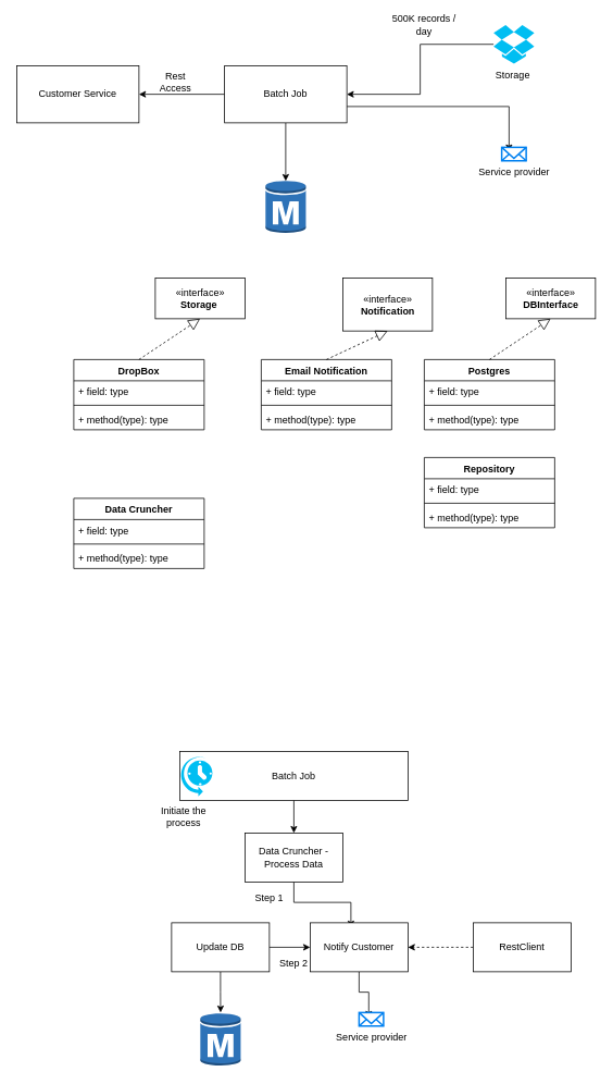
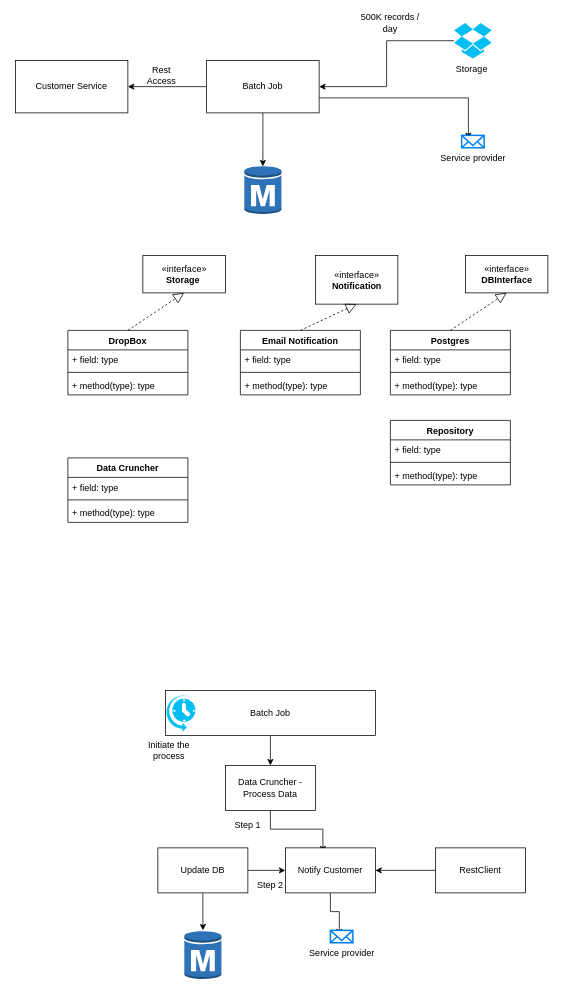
  <mxCell id="0" />
  <mxCell id="1" parent="0" />
  <mxCell id="2" style="edgeStyle=orthogonalEdgeStyle;rounded=0;orthogonalLoop=1;jettySize=auto;html=1;entryX=0.3;entryY=0.303;entryDx=0;entryDy=0;entryPerimeter=0;" parent="1" source="5" target="8" edge="1"><mxGeometry relative="1" as="geometry"><Array as="points"><mxPoint x="624" y="130" /></Array></mxGeometry></mxCell>
  <mxCell id="3" style="edgeStyle=orthogonalEdgeStyle;rounded=0;orthogonalLoop=1;jettySize=auto;html=1;entryX=0.5;entryY=0.02;entryDx=0;entryDy=0;entryPerimeter=0;" parent="1" source="5" target="9" edge="1"><mxGeometry relative="1" as="geometry" /></mxCell>
  <mxCell id="4" style="edgeStyle=orthogonalEdgeStyle;rounded=0;orthogonalLoop=1;jettySize=auto;html=1;entryX=1;entryY=0.5;entryDx=0;entryDy=0;" parent="1" source="5" target="52" edge="1"><mxGeometry relative="1" as="geometry" /></mxCell>
  <mxCell id="5" value="Batch Job" style="rounded=0;whiteSpace=wrap;html=1;" parent="1" vertex="1"><mxGeometry x="275" y="80" width="150" height="70" as="geometry" /></mxCell>
  <mxCell id="6" style="edgeStyle=orthogonalEdgeStyle;rounded=0;orthogonalLoop=1;jettySize=auto;html=1;entryX=1;entryY=0.5;entryDx=0;entryDy=0;" parent="1" source="7" target="5" edge="1"><mxGeometry relative="1" as="geometry" /></mxCell>
  <mxCell id="7" value="Storage&amp;nbsp;" style="verticalLabelPosition=bottom;html=1;verticalAlign=top;align=center;strokeColor=none;fillColor=#00BEF2;shape=mxgraph.azure.dropbox_code_source;" parent="1" vertex="1"><mxGeometry x="605" y="30" width="50" height="47.5" as="geometry" /></mxCell>
  <mxCell id="8" value="Service provider" style="html=1;verticalLabelPosition=bottom;align=center;labelBackgroundColor=#ffffff;verticalAlign=top;strokeWidth=2;strokeColor=#0080F0;shadow=0;dashed=0;shape=mxgraph.ios7.icons.mail;" parent="1" vertex="1"><mxGeometry x="615" y="180" width="30" height="16.5" as="geometry" /></mxCell>
  <mxCell id="9" value="" style="outlineConnect=0;dashed=0;verticalLabelPosition=bottom;verticalAlign=top;align=center;html=1;shape=mxgraph.aws3.rds_db_instance;fillColor=#2E73B8;gradientColor=none;" parent="1" vertex="1"><mxGeometry x="325.25" y="220" width="49.5" height="66" as="geometry" /></mxCell>
  <mxCell id="10" value="500K records / day" style="text;html=1;strokeColor=none;fillColor=none;align=center;verticalAlign=middle;whiteSpace=wrap;rounded=0;" parent="1" vertex="1"><mxGeometry x="475" y="20" width="90" height="20" as="geometry" /></mxCell>
  <mxCell id="11" value="DropBox" style="swimlane;fontStyle=1;align=center;verticalAlign=top;childLayout=stackLayout;horizontal=1;startSize=26;horizontalStack=0;resizeParent=1;resizeParentMax=0;resizeLast=0;collapsible=1;marginBottom=0;" parent="1" vertex="1"><mxGeometry x="90" y="440" width="160" height="86" as="geometry" /></mxCell>
  <mxCell id="12" value="+ field: type" style="text;strokeColor=none;fillColor=none;align=left;verticalAlign=top;spacingLeft=4;spacingRight=4;overflow=hidden;rotatable=0;points=[[0,0.5],[1,0.5]];portConstraint=eastwest;" parent="11" vertex="1"><mxGeometry y="26" width="160" height="26" as="geometry" /></mxCell>
  <mxCell id="13" value="" style="line;strokeWidth=1;fillColor=none;align=left;verticalAlign=middle;spacingTop=-1;spacingLeft=3;spacingRight=3;rotatable=0;labelPosition=right;points=[];portConstraint=eastwest;" parent="11" vertex="1"><mxGeometry y="52" width="160" height="8" as="geometry" /></mxCell>
  <mxCell id="14" value="+ method(type): type" style="text;strokeColor=none;fillColor=none;align=left;verticalAlign=top;spacingLeft=4;spacingRight=4;overflow=hidden;rotatable=0;points=[[0,0.5],[1,0.5]];portConstraint=eastwest;" parent="11" vertex="1"><mxGeometry y="60" width="160" height="26" as="geometry" /></mxCell>
  <mxCell id="15" value="«interface»&lt;br&gt;&lt;b&gt;Storage&amp;nbsp;&lt;/b&gt;" style="html=1;" parent="1" vertex="1"><mxGeometry x="190" y="340" width="110" height="50" as="geometry" /></mxCell>
  <mxCell id="16" value="" style="endArrow=block;dashed=1;endFill=0;endSize=12;html=1;entryX=0.5;entryY=1;entryDx=0;entryDy=0;exitX=0.5;exitY=0;exitDx=0;exitDy=0;" parent="1" source="11" target="15" edge="1"><mxGeometry width="160" relative="1" as="geometry"><mxPoint x="320" y="480" as="sourcePoint" /><mxPoint x="480" y="480" as="targetPoint" /></mxGeometry></mxCell>
  <mxCell id="17" value="Email Notification" style="swimlane;fontStyle=1;align=center;verticalAlign=top;childLayout=stackLayout;horizontal=1;startSize=26;horizontalStack=0;resizeParent=1;resizeParentMax=0;resizeLast=0;collapsible=1;marginBottom=0;" parent="1" vertex="1"><mxGeometry x="320" y="440" width="160" height="86" as="geometry" /></mxCell>
  <mxCell id="18" value="+ field: type" style="text;strokeColor=none;fillColor=none;align=left;verticalAlign=top;spacingLeft=4;spacingRight=4;overflow=hidden;rotatable=0;points=[[0,0.5],[1,0.5]];portConstraint=eastwest;" parent="17" vertex="1"><mxGeometry y="26" width="160" height="26" as="geometry" /></mxCell>
  <mxCell id="19" value="" style="line;strokeWidth=1;fillColor=none;align=left;verticalAlign=middle;spacingTop=-1;spacingLeft=3;spacingRight=3;rotatable=0;labelPosition=right;points=[];portConstraint=eastwest;" parent="17" vertex="1"><mxGeometry y="52" width="160" height="8" as="geometry" /></mxCell>
  <mxCell id="20" value="+ method(type): type" style="text;strokeColor=none;fillColor=none;align=left;verticalAlign=top;spacingLeft=4;spacingRight=4;overflow=hidden;rotatable=0;points=[[0,0.5],[1,0.5]];portConstraint=eastwest;" parent="17" vertex="1"><mxGeometry y="60" width="160" height="26" as="geometry" /></mxCell>
  <mxCell id="21" value="«interface»&lt;br&gt;&lt;b&gt;Notification&lt;/b&gt;" style="html=1;" parent="1" vertex="1"><mxGeometry x="420" y="340" width="110" height="65" as="geometry" /></mxCell>
  <mxCell id="22" value="" style="endArrow=block;dashed=1;endFill=0;endSize=12;html=1;entryX=0.5;entryY=1;entryDx=0;entryDy=0;exitX=0.5;exitY=0;exitDx=0;exitDy=0;" parent="1" source="17" target="21" edge="1"><mxGeometry width="160" relative="1" as="geometry"><mxPoint x="550" y="480" as="sourcePoint" /><mxPoint x="710" y="480" as="targetPoint" /></mxGeometry></mxCell>
  <mxCell id="23" value="Data Cruncher" style="swimlane;fontStyle=1;align=center;verticalAlign=top;childLayout=stackLayout;horizontal=1;startSize=26;horizontalStack=0;resizeParent=1;resizeParentMax=0;resizeLast=0;collapsible=1;marginBottom=0;" parent="1" vertex="1"><mxGeometry x="90" y="610" width="160" height="86" as="geometry" /></mxCell>
  <mxCell id="24" value="+ field: type" style="text;strokeColor=none;fillColor=none;align=left;verticalAlign=top;spacingLeft=4;spacingRight=4;overflow=hidden;rotatable=0;points=[[0,0.5],[1,0.5]];portConstraint=eastwest;" parent="23" vertex="1"><mxGeometry y="26" width="160" height="26" as="geometry" /></mxCell>
  <mxCell id="25" value="" style="line;strokeWidth=1;fillColor=none;align=left;verticalAlign=middle;spacingTop=-1;spacingLeft=3;spacingRight=3;rotatable=0;labelPosition=right;points=[];portConstraint=eastwest;" parent="23" vertex="1"><mxGeometry y="52" width="160" height="8" as="geometry" /></mxCell>
  <mxCell id="26" value="+ method(type): type" style="text;strokeColor=none;fillColor=none;align=left;verticalAlign=top;spacingLeft=4;spacingRight=4;overflow=hidden;rotatable=0;points=[[0,0.5],[1,0.5]];portConstraint=eastwest;" parent="23" vertex="1"><mxGeometry y="60" width="160" height="26" as="geometry" /></mxCell>
  <mxCell id="27" value="Postgres" style="swimlane;fontStyle=1;align=center;verticalAlign=top;childLayout=stackLayout;horizontal=1;startSize=26;horizontalStack=0;resizeParent=1;resizeParentMax=0;resizeLast=0;collapsible=1;marginBottom=0;" parent="1" vertex="1"><mxGeometry x="520" y="440" width="160" height="86" as="geometry" /></mxCell>
  <mxCell id="28" value="+ field: type" style="text;strokeColor=none;fillColor=none;align=left;verticalAlign=top;spacingLeft=4;spacingRight=4;overflow=hidden;rotatable=0;points=[[0,0.5],[1,0.5]];portConstraint=eastwest;" parent="27" vertex="1"><mxGeometry y="26" width="160" height="26" as="geometry" /></mxCell>
  <mxCell id="29" value="" style="line;strokeWidth=1;fillColor=none;align=left;verticalAlign=middle;spacingTop=-1;spacingLeft=3;spacingRight=3;rotatable=0;labelPosition=right;points=[];portConstraint=eastwest;" parent="27" vertex="1"><mxGeometry y="52" width="160" height="8" as="geometry" /></mxCell>
  <mxCell id="30" value="+ method(type): type" style="text;strokeColor=none;fillColor=none;align=left;verticalAlign=top;spacingLeft=4;spacingRight=4;overflow=hidden;rotatable=0;points=[[0,0.5],[1,0.5]];portConstraint=eastwest;" parent="27" vertex="1"><mxGeometry y="60" width="160" height="26" as="geometry" /></mxCell>
  <mxCell id="31" value="«interface»&lt;br&gt;&lt;b&gt;DBInterface&lt;/b&gt;" style="html=1;" parent="1" vertex="1"><mxGeometry x="620" y="340" width="110" height="50" as="geometry" /></mxCell>
  <mxCell id="32" value="" style="endArrow=block;dashed=1;endFill=0;endSize=12;html=1;entryX=0.5;entryY=1;entryDx=0;entryDy=0;exitX=0.5;exitY=0;exitDx=0;exitDy=0;" parent="1" source="27" target="31" edge="1"><mxGeometry width="160" relative="1" as="geometry"><mxPoint x="750" y="480" as="sourcePoint" /><mxPoint x="910" y="480" as="targetPoint" /></mxGeometry></mxCell>
  <mxCell id="33" value="Repository" style="swimlane;fontStyle=1;align=center;verticalAlign=top;childLayout=stackLayout;horizontal=1;startSize=26;horizontalStack=0;resizeParent=1;resizeParentMax=0;resizeLast=0;collapsible=1;marginBottom=0;" parent="1" vertex="1"><mxGeometry x="520" y="560" width="160" height="86" as="geometry" /></mxCell>
  <mxCell id="34" value="+ field: type" style="text;strokeColor=none;fillColor=none;align=left;verticalAlign=top;spacingLeft=4;spacingRight=4;overflow=hidden;rotatable=0;points=[[0,0.5],[1,0.5]];portConstraint=eastwest;" parent="33" vertex="1"><mxGeometry y="26" width="160" height="26" as="geometry" /></mxCell>
  <mxCell id="35" value="" style="line;strokeWidth=1;fillColor=none;align=left;verticalAlign=middle;spacingTop=-1;spacingLeft=3;spacingRight=3;rotatable=0;labelPosition=right;points=[];portConstraint=eastwest;" parent="33" vertex="1"><mxGeometry y="52" width="160" height="8" as="geometry" /></mxCell>
  <mxCell id="36" value="+ method(type): type" style="text;strokeColor=none;fillColor=none;align=left;verticalAlign=top;spacingLeft=4;spacingRight=4;overflow=hidden;rotatable=0;points=[[0,0.5],[1,0.5]];portConstraint=eastwest;" parent="33" vertex="1"><mxGeometry y="60" width="160" height="26" as="geometry" /></mxCell>
  <mxCell id="37" style="edgeStyle=orthogonalEdgeStyle;rounded=0;orthogonalLoop=1;jettySize=auto;html=1;entryX=0.5;entryY=0;entryDx=0;entryDy=0;" parent="1" source="38" target="41" edge="1"><mxGeometry relative="1" as="geometry" /></mxCell>
  <mxCell id="38" value="Batch Job" style="rounded=0;whiteSpace=wrap;html=1;" parent="1" vertex="1"><mxGeometry x="220" y="920" width="280" height="60" as="geometry" /></mxCell>
  <mxCell id="39" value="" style="verticalLabelPosition=bottom;html=1;verticalAlign=top;align=center;strokeColor=none;fillColor=#00BEF2;shape=mxgraph.azure.scheduler;pointerEvents=1;" parent="1" vertex="1"><mxGeometry x="220" y="925" width="40" height="50" as="geometry" /></mxCell>
  <mxCell id="40" style="edgeStyle=orthogonalEdgeStyle;rounded=0;orthogonalLoop=1;jettySize=auto;html=1;entryX=0.417;entryY=0.1;entryDx=0;entryDy=0;entryPerimeter=0;" parent="1" source="41" target="46" edge="1"><mxGeometry relative="1" as="geometry" /></mxCell>
  <mxCell id="41" value="Data Cruncher - Process Data" style="rounded=0;whiteSpace=wrap;html=1;" parent="1" vertex="1"><mxGeometry x="300" y="1020" width="120" height="60" as="geometry" /></mxCell>
  <mxCell id="42" style="edgeStyle=orthogonalEdgeStyle;rounded=0;orthogonalLoop=1;jettySize=auto;html=1;" parent="1" source="44" target="47" edge="1"><mxGeometry relative="1" as="geometry" /></mxCell>
  <mxCell id="43" style="edgeStyle=orthogonalEdgeStyle;rounded=0;orthogonalLoop=1;jettySize=auto;html=1;entryX=0;entryY=0.5;entryDx=0;entryDy=0;" parent="1" source="44" target="46" edge="1"><mxGeometry relative="1" as="geometry" /></mxCell>
  <mxCell id="44" value="Update DB" style="rounded=0;whiteSpace=wrap;html=1;" parent="1" vertex="1"><mxGeometry x="210" y="1130" width="120" height="60" as="geometry" /></mxCell>
  <mxCell id="45" style="edgeStyle=orthogonalEdgeStyle;rounded=0;orthogonalLoop=1;jettySize=auto;html=1;entryX=0.396;entryY=0.396;entryDx=0;entryDy=0;entryPerimeter=0;" parent="1" source="46" target="48" edge="1"><mxGeometry relative="1" as="geometry" /></mxCell>
  <mxCell id="46" value="Notify Customer" style="rounded=0;whiteSpace=wrap;html=1;" parent="1" vertex="1"><mxGeometry x="380" y="1130" width="120" height="60" as="geometry" /></mxCell>
  <mxCell id="47" value="" style="outlineConnect=0;dashed=0;verticalLabelPosition=bottom;verticalAlign=top;align=center;html=1;shape=mxgraph.aws3.rds_db_instance;fillColor=#2E73B8;gradientColor=none;" parent="1" vertex="1"><mxGeometry x="245.25" y="1240" width="49.5" height="66" as="geometry" /></mxCell>
  <mxCell id="48" value="Service provider" style="html=1;verticalLabelPosition=bottom;align=center;labelBackgroundColor=#ffffff;verticalAlign=top;strokeWidth=2;strokeColor=#0080F0;shadow=0;dashed=0;shape=mxgraph.ios7.icons.mail;" parent="1" vertex="1"><mxGeometry x="440" y="1240" width="30" height="16.5" as="geometry" /></mxCell>
  <mxCell id="49" value="Initiate the process" style="text;html=1;strokeColor=none;fillColor=none;align=center;verticalAlign=middle;whiteSpace=wrap;rounded=0;" parent="1" vertex="1"><mxGeometry x="185" y="990" width="80" height="20" as="geometry" /></mxCell>
  <mxCell id="50" value="Step 1" style="text;html=1;strokeColor=none;fillColor=none;align=center;verticalAlign=middle;whiteSpace=wrap;rounded=0;" parent="1" vertex="1"><mxGeometry x="290" y="1090" width="80" height="20" as="geometry" /></mxCell>
  <mxCell id="51" value="Step 2" style="text;html=1;strokeColor=none;fillColor=none;align=center;verticalAlign=middle;whiteSpace=wrap;rounded=0;" parent="1" vertex="1"><mxGeometry x="320" y="1170" width="80" height="20" as="geometry" /></mxCell>
  <mxCell id="52" value="Customer Service" style="rounded=0;whiteSpace=wrap;html=1;" parent="1" vertex="1"><mxGeometry x="20" y="80" width="150" height="70" as="geometry" /></mxCell>
  <mxCell id="53" value="Rest Access" style="text;html=1;strokeColor=none;fillColor=none;align=center;verticalAlign=middle;whiteSpace=wrap;rounded=0;" parent="1" vertex="1"><mxGeometry x="190" y="90" width="50" height="20" as="geometry" /></mxCell>
- <mxCell id="54" style="edgeStyle=orthogonalEdgeStyle;rounded=0;orthogonalLoop=1;jettySize=auto;html=1;entryX=1;entryY=0.5;entryDx=0;entryDy=0;dashed=1;" parent="1" source="55" target="46" edge="1"><mxGeometry relative="1" as="geometry" /></mxCell>
+ <mxCell id="54" style="edgeStyle=orthogonalEdgeStyle;rounded=0;orthogonalLoop=1;jettySize=auto;html=1;entryX=1;entryY=0.5;entryDx=0;entryDy=0;" parent="1" source="55" target="46" edge="1"><mxGeometry relative="1" as="geometry" /></mxCell>
  <mxCell id="55" value="RestClient" style="rounded=0;whiteSpace=wrap;html=1;" parent="1" vertex="1"><mxGeometry x="580" y="1130" width="120" height="60" as="geometry" /></mxCell>
